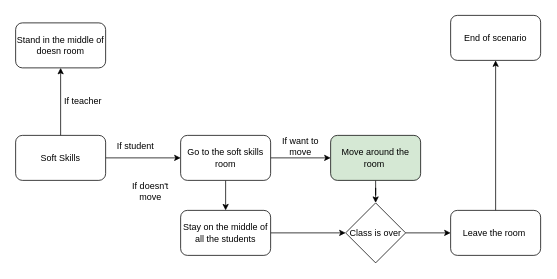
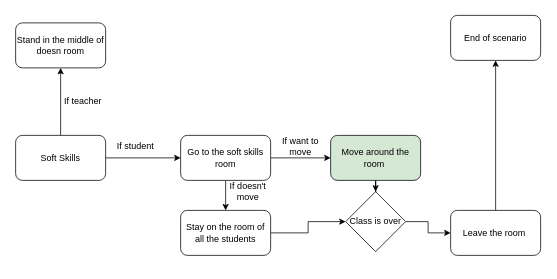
  <mxCell id="0" />
  <mxCell id="1" parent="0" />
  <mxCell id="2" style="edgeStyle=orthogonalEdgeStyle;rounded=0;orthogonalLoop=1;jettySize=auto;html=1;" edge="1" parent="1" source="4"><mxGeometry relative="1" as="geometry"><mxPoint x="80" y="90" as="targetPoint" /></mxGeometry></mxCell>
  <mxCell id="3" value="" style="edgeStyle=orthogonalEdgeStyle;rounded=0;orthogonalLoop=1;jettySize=auto;html=1;" edge="1" parent="1" source="4" target="9"><mxGeometry relative="1" as="geometry" /></mxCell>
  <mxCell id="4" value="Soft Skills" style="rounded=1;whiteSpace=wrap;html=1;" vertex="1" parent="1"><mxGeometry y="180" width="120" height="60" as="geometry" x="20" /></mxCell>
  <mxCell id="5" value="Stand in the middle of doesn room" style="rounded=1;whiteSpace=wrap;html=1;" vertex="1" parent="1"><mxGeometry y="30" width="120" height="60" as="geometry" x="20" /></mxCell>
  <mxCell id="6" value="If teacher" style="text;html=1;strokeColor=none;fillColor=none;align=center;verticalAlign=middle;whiteSpace=wrap;rounded=0;" vertex="1" parent="1"><mxGeometry x="80" y="120" width="60" height="30" as="geometry" /></mxCell>
  <mxCell id="7" value="" style="edgeStyle=orthogonalEdgeStyle;rounded=0;orthogonalLoop=1;jettySize=auto;html=1;" edge="1" parent="1" source="9" target="11"><mxGeometry relative="1" as="geometry" /></mxCell>
  <mxCell id="8" style="edgeStyle=orthogonalEdgeStyle;rounded=0;orthogonalLoop=1;jettySize=auto;html=1;" edge="1" parent="1" source="9" target="13"><mxGeometry relative="1" as="geometry"><mxPoint x="300" y="310" as="targetPoint" /></mxGeometry></mxCell>
  <mxCell id="9" value="Go to the soft skills room" style="rounded=1;whiteSpace=wrap;html=1;" vertex="1" parent="1"><mxGeometry x="240" y="180" width="120" height="60" as="geometry" /></mxCell>
  <mxCell id="10" value="" style="edgeStyle=orthogonalEdgeStyle;rounded=0;orthogonalLoop=1;jettySize=auto;html=1;" edge="1" parent="1" source="11" target="15"><mxGeometry relative="1" as="geometry" /></mxCell>
  <mxCell id="11" value="Move around the room&amp;nbsp;" style="rounded=1;whiteSpace=wrap;html=1;fillColor=#d5e8d4;" vertex="1" parent="1"><mxGeometry x="440" y="180" width="120" height="60" as="geometry" /></mxCell>
  <mxCell id="12" value="" style="edgeStyle=orthogonalEdgeStyle;rounded=0;orthogonalLoop=1;jettySize=auto;html=1;" edge="1" parent="1" source="13" target="15"><mxGeometry relative="1" as="geometry" /></mxCell>
- <mxCell id="13" value="Stay on the middle of all the students" style="rounded=1;whiteSpace=wrap;html=1;" vertex="1" parent="1"><mxGeometry x="240" y="280" width="120" height="60" as="geometry" /></mxCell>
+ <mxCell id="13" value="Stay on the room of all the students" style="rounded=1;whiteSpace=wrap;html=1;" vertex="1" parent="1"><mxGeometry x="240" y="280" width="120" height="60" as="geometry" /></mxCell>
  <mxCell id="14" value="" style="edgeStyle=orthogonalEdgeStyle;rounded=0;orthogonalLoop=1;jettySize=auto;html=1;" edge="1" parent="1" source="15" target="17"><mxGeometry relative="1" as="geometry" /></mxCell>
- <mxCell id="15" value="Class is over" style="rhombus;whiteSpace=wrap;html=1;" vertex="1" parent="1"><mxGeometry x="460" y="270" width="80" height="80" as="geometry" /></mxCell>
+ <mxCell id="15" value="Class is over" style="rhombus;whiteSpace=wrap;html=1;" vertex="1" parent="1"><mxGeometry x="460" y="255" width="80" height="80" as="geometry" /></mxCell>
  <mxCell id="16" value="" style="edgeStyle=orthogonalEdgeStyle;rounded=0;orthogonalLoop=1;jettySize=auto;html=1;" edge="1" parent="1" source="17" target="18"><mxGeometry relative="1" as="geometry" /></mxCell>
  <mxCell id="17" value="Leave the room&amp;nbsp;" style="rounded=1;whiteSpace=wrap;html=1;" vertex="1" parent="1"><mxGeometry x="600" y="280" width="120" height="60" as="geometry" /></mxCell>
  <mxCell id="18" value="End of scenario" style="whiteSpace=wrap;html=1;rounded=1;" vertex="1" parent="1"><mxGeometry x="600" y="20" width="120" height="60" as="geometry" /></mxCell>
  <mxCell id="19" value="If want to move" style="text;html=1;strokeColor=none;fillColor=none;align=center;verticalAlign=middle;whiteSpace=wrap;rounded=0;" vertex="1" parent="1"><mxGeometry x="370" y="180" width="60" height="30" as="geometry" /></mxCell>
- <mxCell id="20" value="If doesn't move" style="text;html=1;strokeColor=none;fillColor=none;align=center;verticalAlign=middle;whiteSpace=wrap;rounded=0;" vertex="1" parent="1"><mxGeometry x="170" y="240" width="60" height="30" as="geometry" /></mxCell>
+ <mxCell id="20" value="If doesn't move" style="text;html=1;strokeColor=none;fillColor=none;align=center;verticalAlign=middle;whiteSpace=wrap;rounded=0;" vertex="1" parent="1"><mxGeometry x="300" y="240" width="60" height="30" as="geometry" /></mxCell>
  <mxCell id="21" value="If student" style="text;html=1;strokeColor=none;fillColor=none;align=center;verticalAlign=middle;whiteSpace=wrap;rounded=0;" vertex="1" parent="1"><mxGeometry x="150" y="180" width="60" height="30" as="geometry" /></mxCell>
